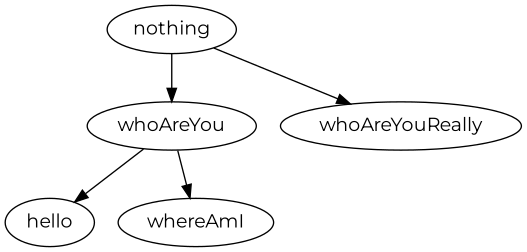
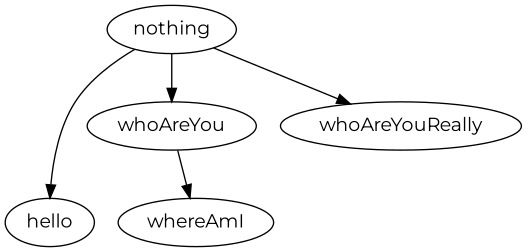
  digraph {
    fontname=Montserrat
    node [fontname=Montserrat]
    edge [fontname=Montserrat]
    nothing
    hello
    whoAreYou
    whoAreYouReally
    whereAmI
-   whoAreYou -> hello
+   nothing -> hello
    nothing -> whoAreYou
    nothing -> whoAreYouReally
    whoAreYou -> whereAmI
  }
